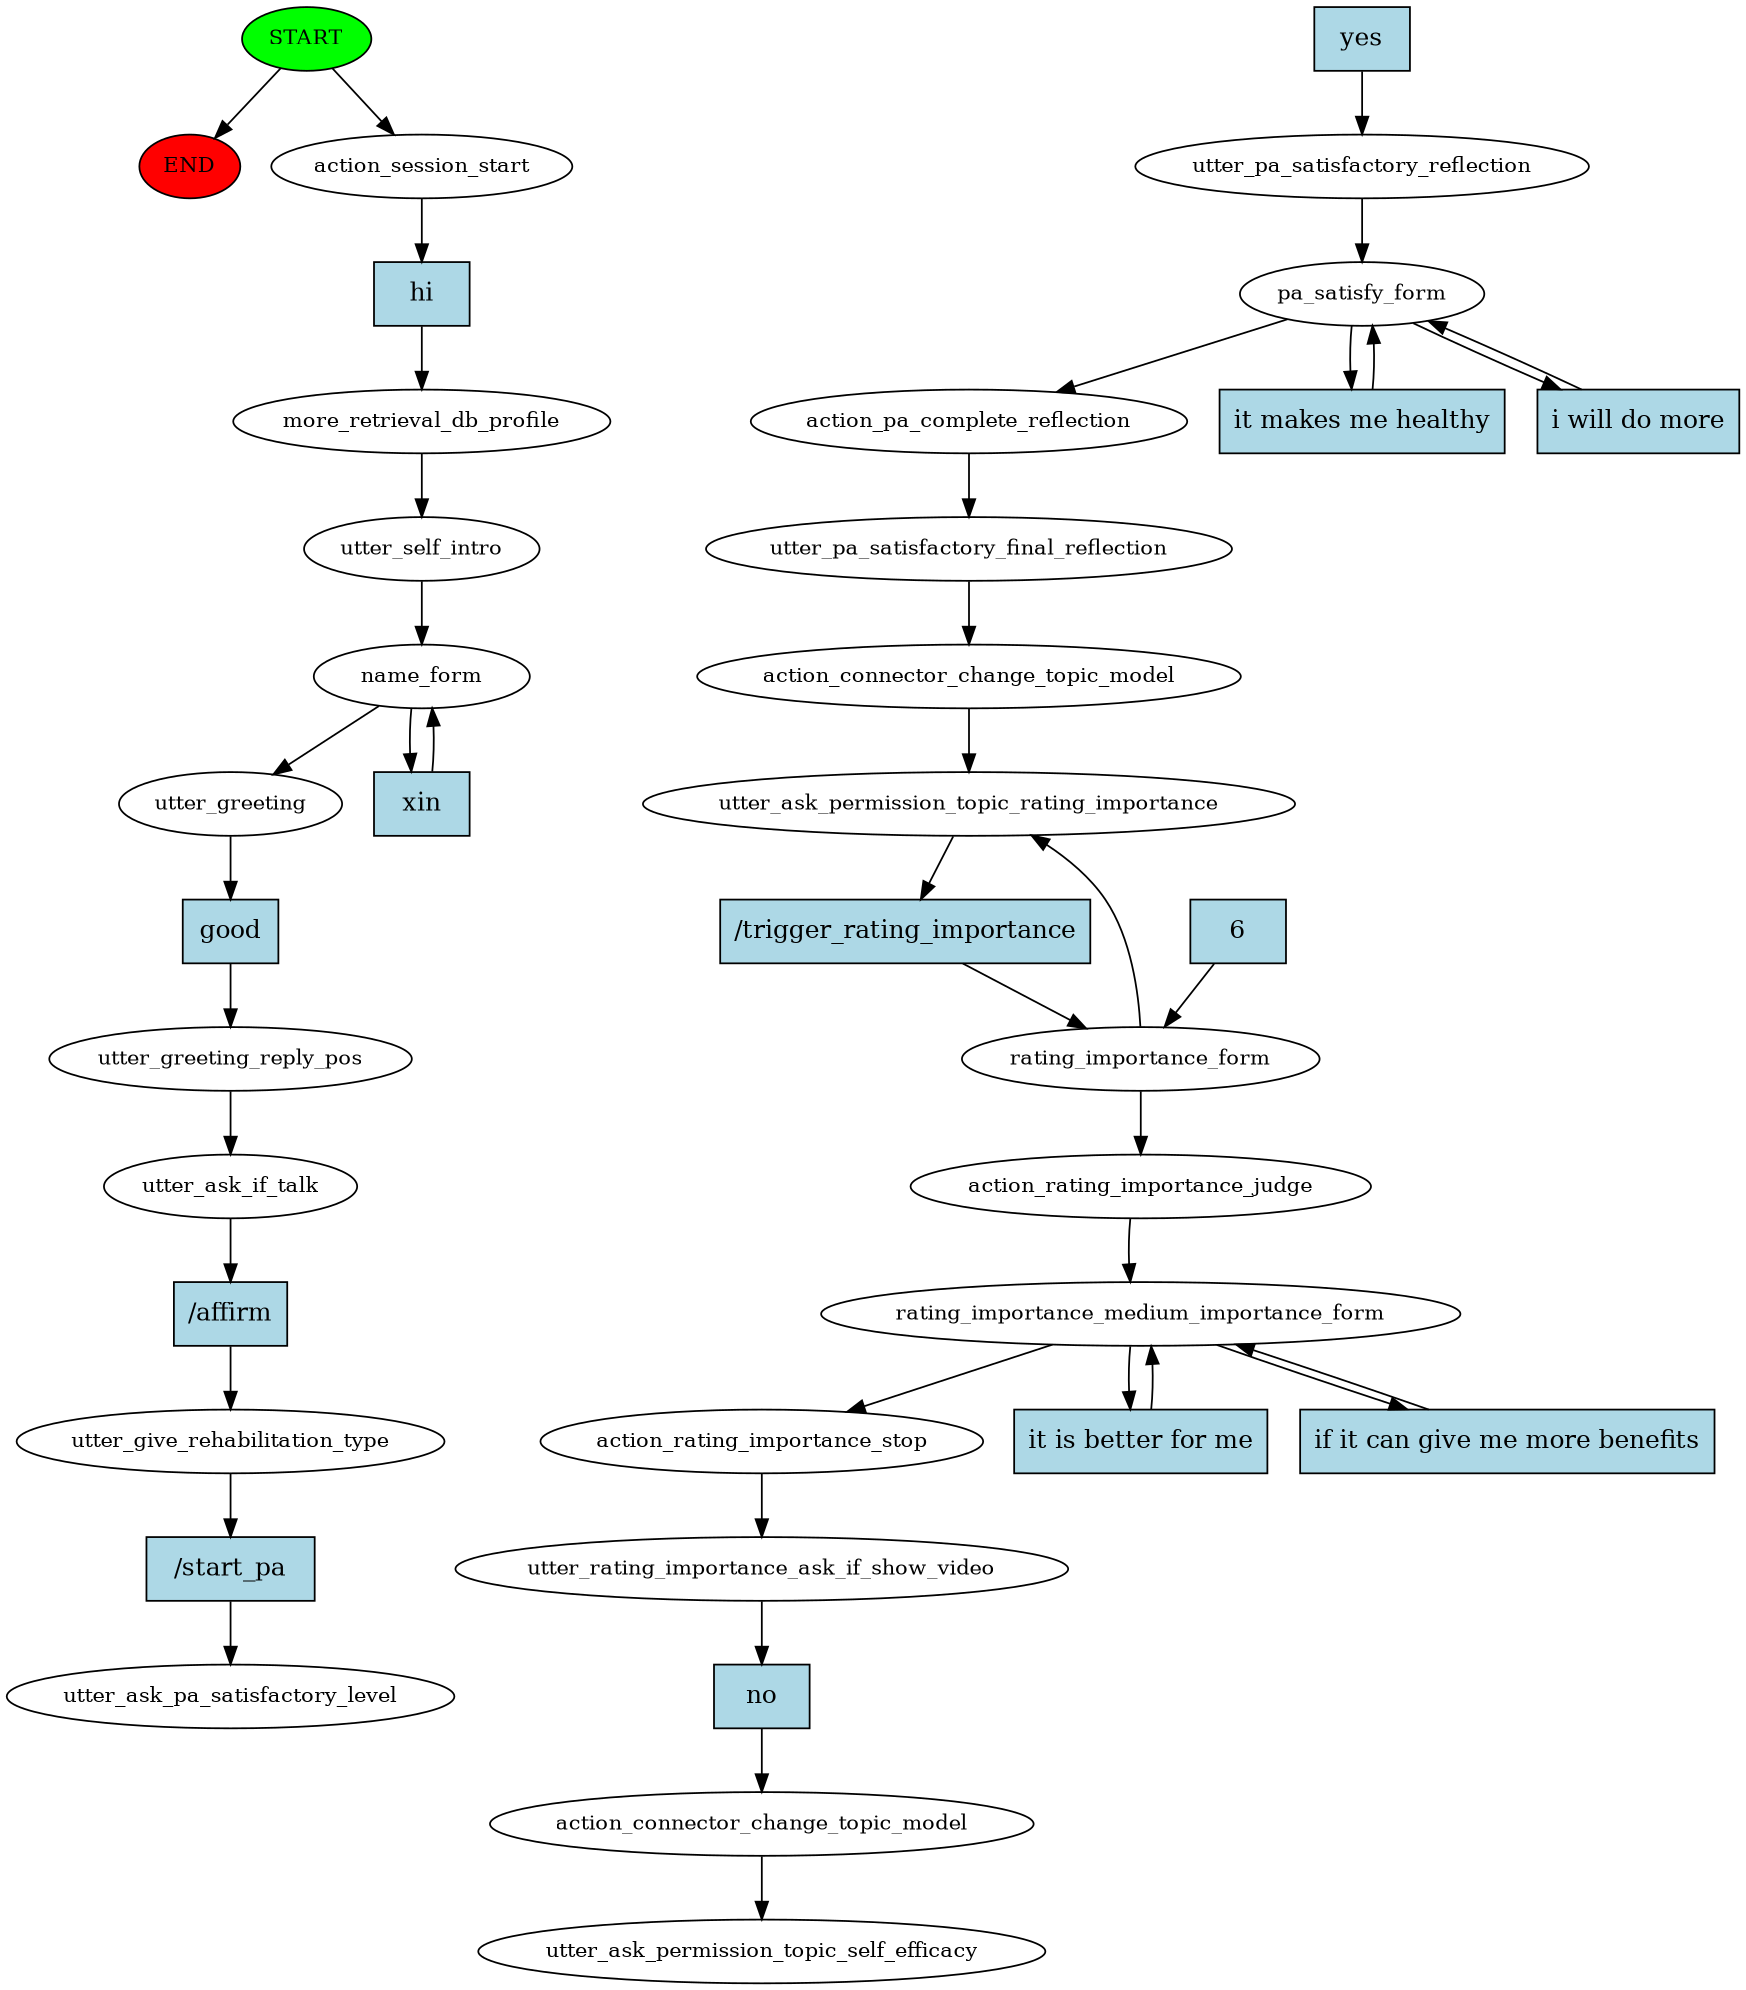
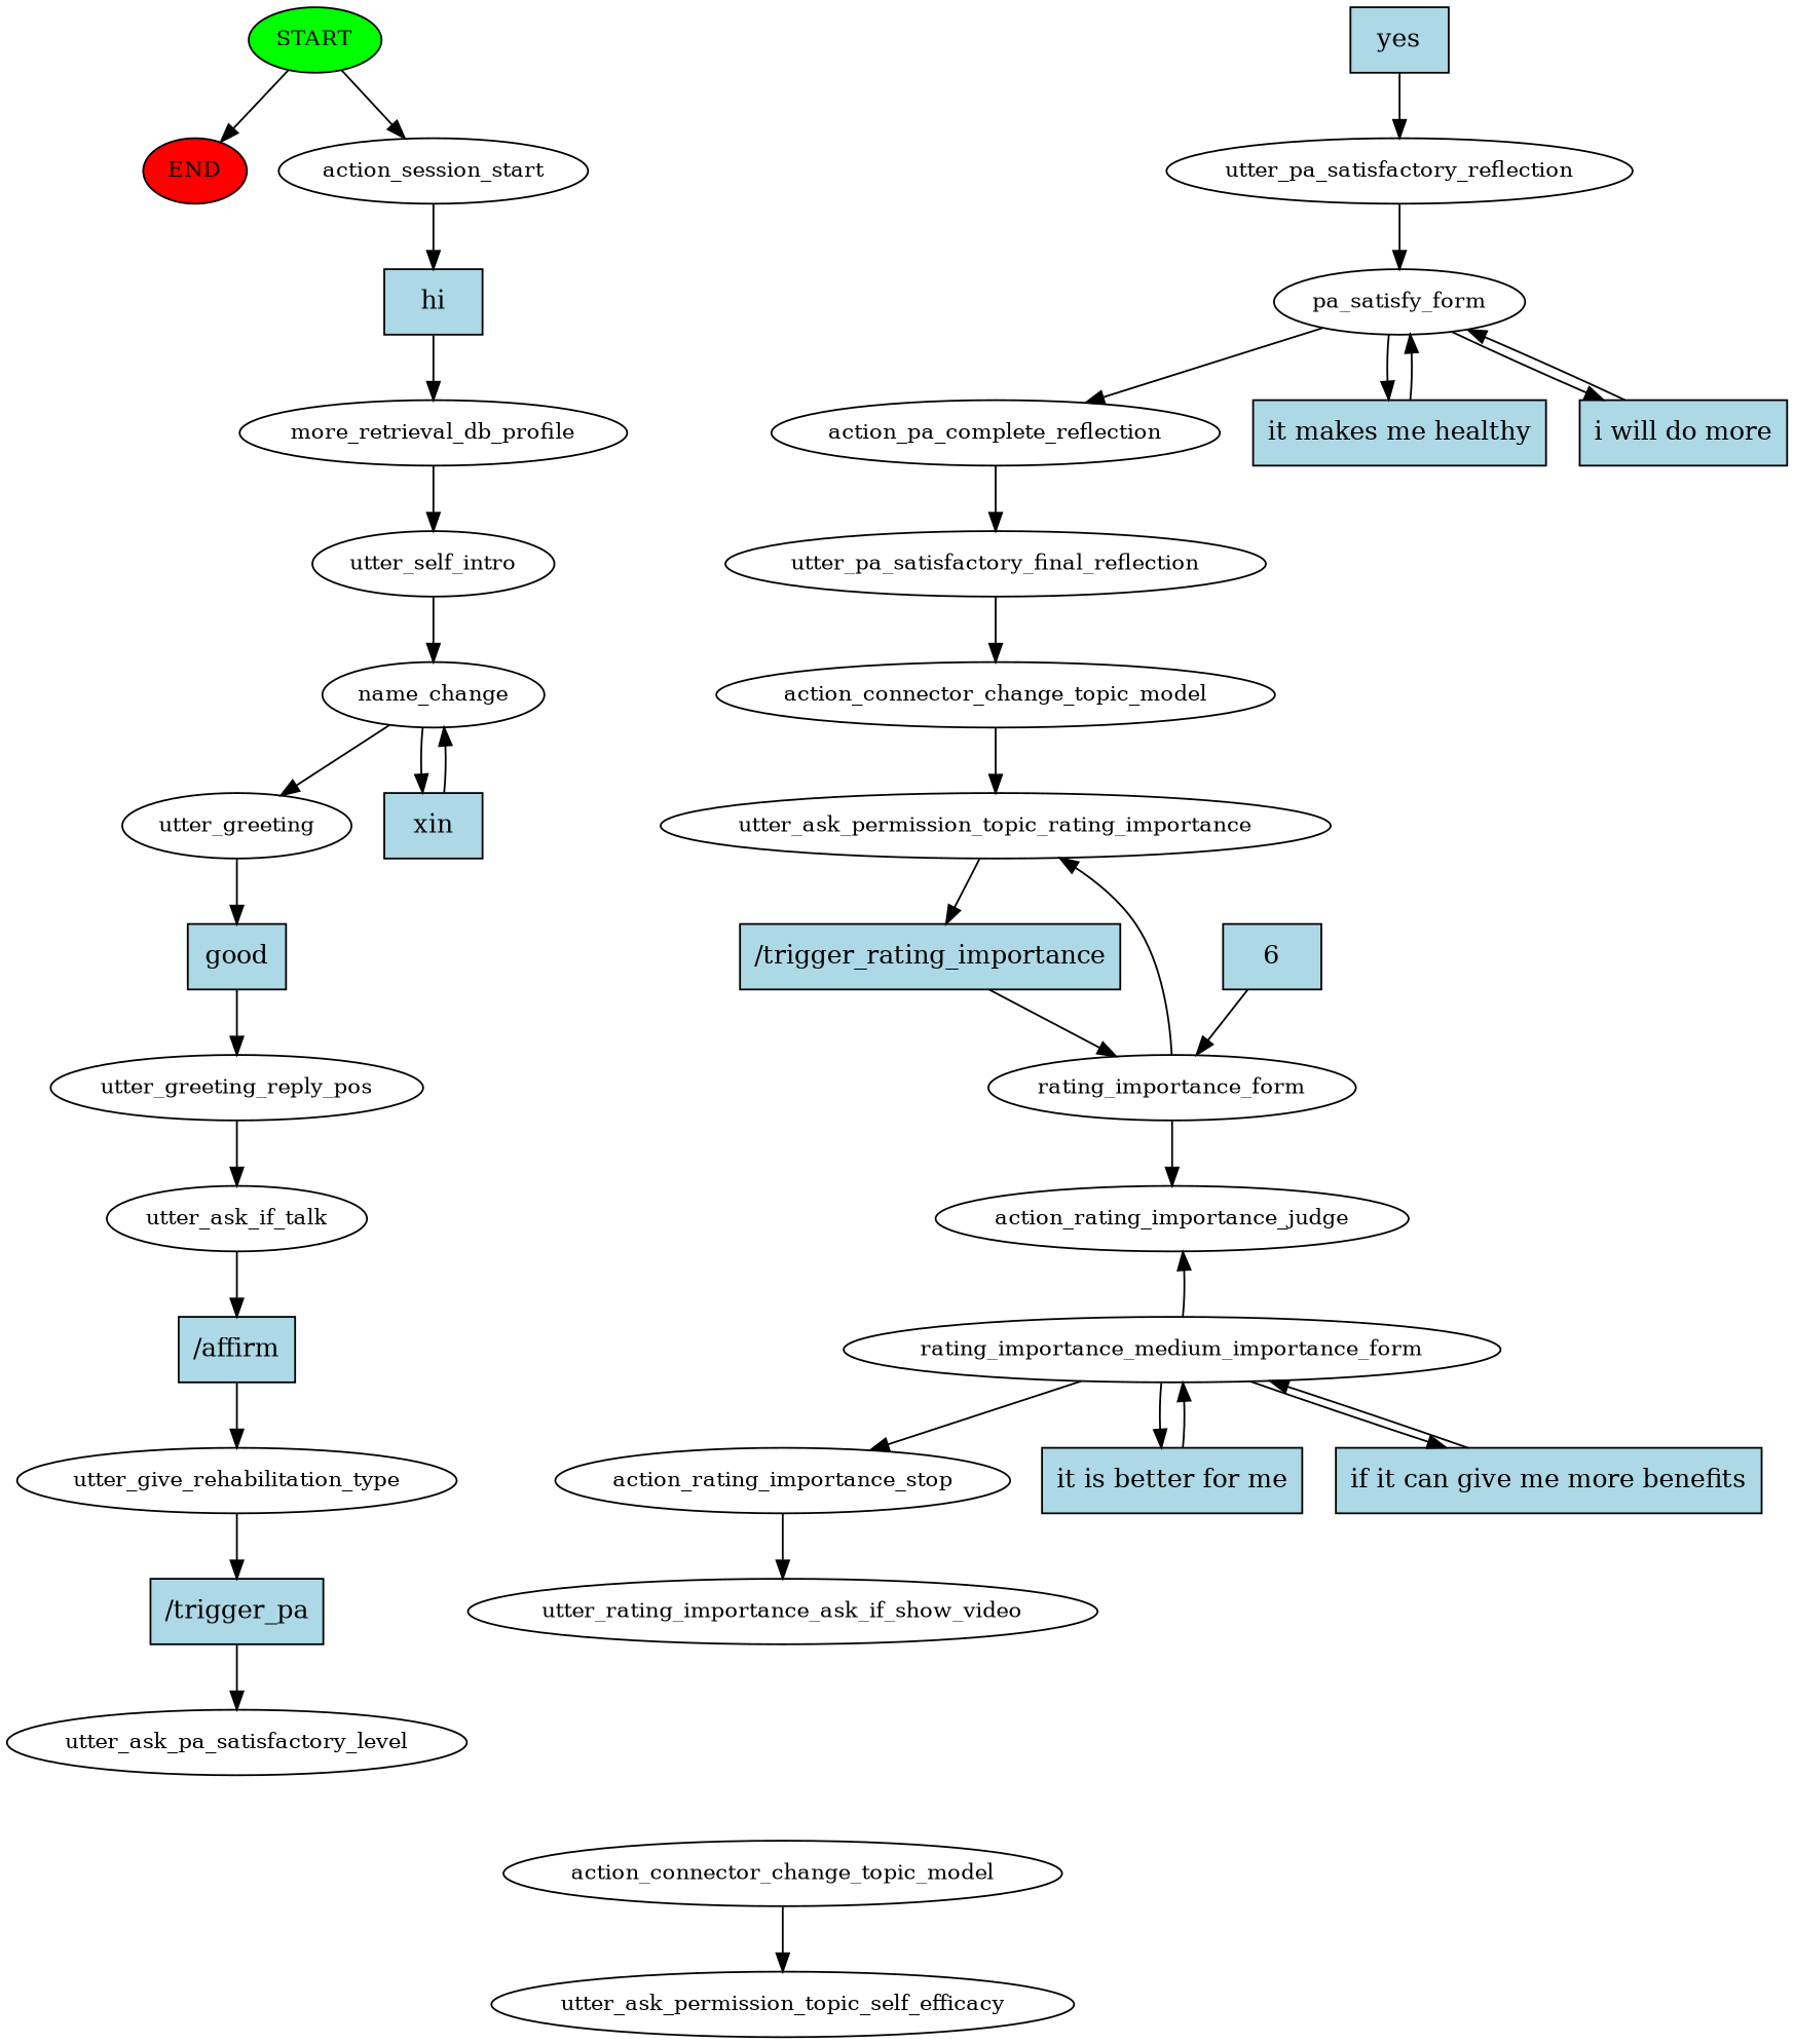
  digraph {
    node [fontsize=12]
    n1 [fillcolor=green label=START style=filled]
    n2 [fillcolor=red label=END style=filled]
    n3 [label=action_session_start]
    n4 [fillcolor=lightblue label=hi shape=rect style=filled fontsize=""]
    n5 [label=more_retrieval_db_profile]
    n6 [label=utter_self_intro]
-   n7 [label=name_form]
+   n7 [label=name_change]
    n8 [label=utter_greeting]
    n9 [fillcolor=lightblue label=xin shape=rect style=filled fontsize=""]
    n10 [fillcolor=lightblue label=good shape=rect style=filled fontsize=""]
    n11 [label=utter_greeting_reply_pos]
    n12 [label=utter_ask_if_talk]
    n13 [fillcolor=lightblue label="/affirm" shape=rect style=filled fontsize=""]
    n14 [label=utter_give_rehabilitation_type]
-   n15 [fillcolor=lightblue label="/start_pa" shape=rect style=filled fontsize=""]
+   n15 [fillcolor=lightblue label="/trigger_pa" shape=rect style=filled fontsize=""]
    n16 [label=utter_ask_pa_satisfactory_level]
    n17 [fillcolor=lightblue label=yes shape=rect style=filled fontsize=""]
    n18 [label=utter_pa_satisfactory_reflection]
    n19 [label=pa_satisfy_form]
    n20 [label=action_pa_complete_reflection]
    n21 [fillcolor=lightblue label="it makes me healthy" shape=rect style=filled fontsize=""]
    n22 [fillcolor=lightblue label="i will do more" shape=rect style=filled fontsize=""]
    n23 [label=utter_pa_satisfactory_final_reflection]
    n24 [label=action_connector_change_topic_model]
    n25 [label=utter_ask_permission_topic_rating_importance]
    n26 [fillcolor=lightblue label="/trigger_rating_importance" shape=rect style=filled fontsize=""]
    n27 [label=rating_importance_form]
    n28 [label=action_rating_importance_judge]
    n29 [label=rating_importance_medium_importance_form]
    n30 [fillcolor=lightblue label=6 shape=rect style=filled fontsize=""]
    n31 [label=action_rating_importance_stop]
    n32 [fillcolor=lightblue label="it is better for me" shape=rect style=filled fontsize=""]
    n33 [fillcolor=lightblue label="if it can give me more benefits" shape=rect style=filled fontsize=""]
    n34 [label=utter_rating_importance_ask_if_show_video]
-   n35 [fillcolor=lightblue label=no shape=rect style=filled fontsize=""]
    n36 [label=action_connector_change_topic_model]
    n37 [label=utter_ask_permission_topic_self_efficacy]
    n1 -> n2
    n1 -> n3
    n3 -> n4
    n4 -> n5
    n5 -> n6
    n6 -> n7
    n7 -> n8
    n7 -> n9
    n8 -> n10
    n9 -> n7
    n10 -> n11
    n11 -> n12
    n12 -> n13
    n13 -> n14
    n14 -> n15
    n15 -> n16
    n17 -> n18
    n18 -> n19
    n19 -> n20
    n19 -> n21
    n19 -> n22
    n20 -> n23
    n21 -> n19
    n22 -> n19
    n23 -> n24
    n24 -> n25
    n25 -> n26
    n26 -> n27
    n27 -> n25
    n27 -> n28
-   n28 -> n29
+   n29 -> n28
    n29 -> n31
    n29 -> n32
    n29 -> n33
    n30 -> n27
    n31 -> n34
    n32 -> n29
    n33 -> n29
-   n34 -> n35
-   n35 -> n36
    n36 -> n37
  }
